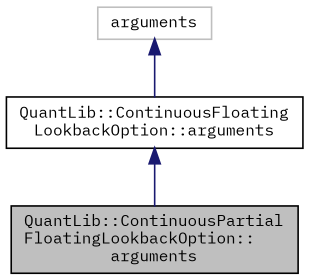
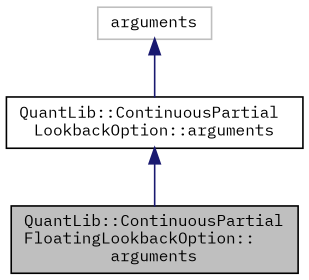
  digraph {
    fontname="IBM Plex Mono"
    node [color=black fillcolor=white fontname="IBM Plex Mono" fontsize=10 shape=record style=filled]
    edge [color=midnightblue dir=back fontname="IBM Plex Mono" fontsize=10 labelfontname=Helvetica labelfontsize=10 style=solid]
    n1 [fillcolor=grey75 fontcolor=black height=0.2 label="QuantLib::ContinuousPartial\lFloatingLookbackOption::\larguments" width=0.4]
-   n2 [height=0.2 label="QuantLib::ContinuousFloating\lLookbackOption::arguments" width=0.4]
+   n2 [height=0.2 label="QuantLib::ContinuousPartial\lLookbackOption::arguments" width=0.4]
    n3 [color=grey75 height=0.2 label=arguments width=0.4]
    n2 -> n1
    n3 -> n2
  }
